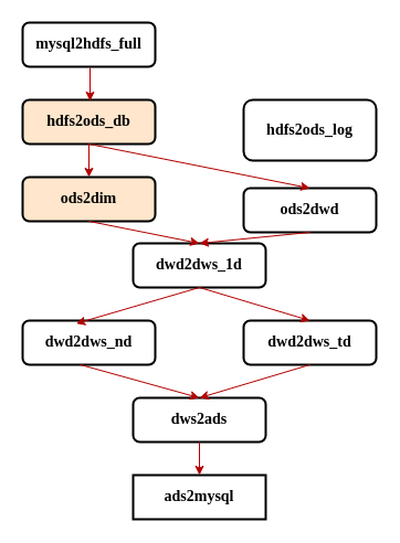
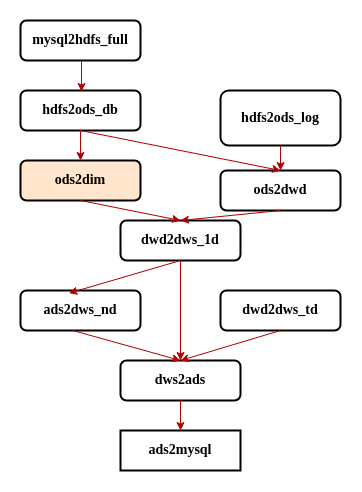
  <mxCell id="0" />
  <mxCell id="1" parent="0" />
  <mxCell id="2" value="&lt;font face=&quot;Times New Roman&quot; style=&quot;font-size: 14px;&quot;&gt;&lt;b&gt;mysql2hdfs_full&lt;/b&gt;&lt;/font&gt;" style="rounded=1;whiteSpace=wrap;html=1;strokeWidth=2;" parent="1" vertex="1"><mxGeometry x="20" y="20" width="120" height="40" as="geometry" /></mxCell>
- <mxCell id="3" value="&lt;font face=&quot;Times New Roman&quot; style=&quot;font-size: 14px;&quot;&gt;&lt;b&gt;hdfs2ods_db&lt;/b&gt;&lt;/font&gt;" style="rounded=1;whiteSpace=wrap;html=1;strokeWidth=2;fillColor=#ffe6cc;" parent="1" vertex="1"><mxGeometry x="20" y="90" width="120" height="40" as="geometry" /></mxCell>
+ <mxCell id="3" value="&lt;font face=&quot;Times New Roman&quot; style=&quot;font-size: 14px;&quot;&gt;&lt;b&gt;hdfs2ods_db&lt;/b&gt;&lt;/font&gt;" style="rounded=1;whiteSpace=wrap;html=1;strokeWidth=2;" parent="1" vertex="1"><mxGeometry x="20" y="90" width="120" height="40" as="geometry" /></mxCell>
  <mxCell id="4" value="&lt;b&gt;&lt;font style=&quot;font-size: 14px;&quot; face=&quot;Times New Roman&quot;&gt;hdfs2ods_log&lt;/font&gt;&lt;/b&gt;" style="rounded=1;whiteSpace=wrap;html=1;strokeWidth=2;" parent="1" vertex="1"><mxGeometry x="220" y="90" width="120" height="55" as="geometry" /></mxCell>
  <mxCell id="5" value="&lt;b&gt;&lt;font style=&quot;font-size: 14px;&quot; face=&quot;Times New Roman&quot;&gt;ods2dim&lt;/font&gt;&lt;/b&gt;" style="rounded=1;whiteSpace=wrap;html=1;strokeWidth=2;fillColor=#ffe6cc;" parent="1" vertex="1"><mxGeometry x="20" y="160" width="120" height="40" as="geometry" /></mxCell>
  <mxCell id="6" value="&lt;b&gt;&lt;font style=&quot;font-size: 14px;&quot; face=&quot;Times New Roman&quot;&gt;ods2dwd&lt;/font&gt;&lt;/b&gt;" style="rounded=1;whiteSpace=wrap;html=1;strokeWidth=2;" parent="1" vertex="1"><mxGeometry x="220" y="170" width="120" height="40" as="geometry" /></mxCell>
  <mxCell id="7" value="&lt;b&gt;&lt;font style=&quot;font-size: 14px;&quot; face=&quot;Times New Roman&quot;&gt;dwd2dws_1d&lt;/font&gt;&lt;/b&gt;" style="rounded=1;whiteSpace=wrap;html=1;strokeWidth=2;" parent="1" vertex="1"><mxGeometry x="120" y="220" width="120" height="40" as="geometry" /></mxCell>
- <mxCell id="8" value="&lt;b&gt;&lt;font style=&quot;font-size: 14px;&quot; face=&quot;Times New Roman&quot;&gt;dwd2dws_nd&lt;/font&gt;&lt;/b&gt;" style="rounded=1;whiteSpace=wrap;html=1;strokeWidth=2;" parent="1" vertex="1"><mxGeometry x="20" y="290" width="120" height="40" as="geometry" /></mxCell>
+ <mxCell id="8" value="&lt;b&gt;&lt;font style=&quot;font-size: 14px;&quot; face=&quot;Times New Roman&quot;&gt;ads2dws_nd&lt;/font&gt;&lt;/b&gt;" style="rounded=1;whiteSpace=wrap;html=1;strokeWidth=2;" parent="1" vertex="1"><mxGeometry x="20" y="290" width="120" height="40" as="geometry" /></mxCell>
  <mxCell id="9" value="&lt;b&gt;&lt;font style=&quot;font-size: 14px;&quot; face=&quot;Times New Roman&quot;&gt;dwd2dws_td&lt;/font&gt;&lt;/b&gt;" style="rounded=1;whiteSpace=wrap;html=1;strokeWidth=2;" parent="1" vertex="1"><mxGeometry x="220" y="290" width="120" height="40" as="geometry" /></mxCell>
  <mxCell id="10" value="&lt;b&gt;&lt;font style=&quot;font-size: 14px;&quot; face=&quot;Times New Roman&quot;&gt;dws2ads&lt;/font&gt;&lt;/b&gt;" style="rounded=1;whiteSpace=wrap;html=1;strokeWidth=2;" parent="1" vertex="1"><mxGeometry x="120" y="360" width="120" height="40" as="geometry" /></mxCell>
  <mxCell id="11" value="&lt;b&gt;&lt;font style=&quot;font-size: 14px;&quot; face=&quot;Times New Roman&quot;&gt;ads2mysql&lt;/font&gt;&lt;/b&gt;" style="whiteSpace=wrap;html=1;strokeWidth=2;rounded=0;" parent="1" vertex="1"><mxGeometry x="120" y="430" width="120" height="40" as="geometry" /></mxCell>
  <mxCell id="12" value="" style="endArrow=classic;html=1;rounded=0;exitX=0.436;exitY=1;exitDx=0;exitDy=0;exitPerimeter=0;entryX=0.5;entryY=0;entryDx=0;entryDy=0;fillColor=#e51400;strokeColor=#B20000;" parent="1" source="8" target="10" edge="1"><mxGeometry width="50" height="50" relative="1" as="geometry"><mxPoint x="350" y="170" as="sourcePoint" /><mxPoint x="400" y="120" as="targetPoint" /></mxGeometry></mxCell>
  <mxCell id="13" value="" style="endArrow=classic;html=1;rounded=0;exitX=0.5;exitY=1;exitDx=0;exitDy=0;entryX=0.5;entryY=0;entryDx=0;entryDy=0;fillColor=#e51400;strokeColor=#B20000;" parent="1" source="9" target="10" edge="1"><mxGeometry width="50" height="50" relative="1" as="geometry"><mxPoint x="350" y="170" as="sourcePoint" /><mxPoint x="400" y="120" as="targetPoint" /></mxGeometry></mxCell>
  <mxCell id="14" value="" style="endArrow=classic;html=1;rounded=0;exitX=0.5;exitY=1;exitDx=0;exitDy=0;fillColor=#e51400;strokeColor=#B20000;" parent="1" source="10" target="11" edge="1"><mxGeometry width="50" height="50" relative="1" as="geometry"><mxPoint x="320" y="390" as="sourcePoint" /><mxPoint x="370" y="340" as="targetPoint" /></mxGeometry></mxCell>
  <mxCell id="15" value="" style="endArrow=classic;html=1;rounded=0;exitX=0.5;exitY=1;exitDx=0;exitDy=0;entryX=0.5;entryY=0;entryDx=0;entryDy=0;fillColor=#e51400;strokeColor=#B20000;" parent="1" source="3" target="5" edge="1"><mxGeometry width="50" height="50" relative="1" as="geometry"><mxPoint x="270" y="350" as="sourcePoint" /><mxPoint x="320" y="300" as="targetPoint" /></mxGeometry></mxCell>
  <mxCell id="16" value="" style="endArrow=classic;html=1;rounded=0;exitX=0.5;exitY=1;exitDx=0;exitDy=0;entryX=0.5;entryY=0;entryDx=0;entryDy=0;fillColor=#e51400;strokeColor=#B20000;" parent="1" source="5" target="7" edge="1"><mxGeometry width="50" height="50" relative="1" as="geometry"><mxPoint x="270" y="350" as="sourcePoint" /><mxPoint x="320" y="300" as="targetPoint" /></mxGeometry></mxCell>
  <mxCell id="17" value="" style="endArrow=classic;html=1;rounded=0;exitX=0.5;exitY=1;exitDx=0;exitDy=0;entryX=0.5;entryY=0;entryDx=0;entryDy=0;fillColor=#e51400;strokeColor=#B20000;" parent="1" source="6" target="7" edge="1"><mxGeometry width="50" height="50" relative="1" as="geometry"><mxPoint x="270" y="350" as="sourcePoint" /><mxPoint x="320" y="300" as="targetPoint" /></mxGeometry></mxCell>
+ <mxCell id="18" value="" style="endArrow=classic;html=1;rounded=0;exitX=0.5;exitY=1;exitDx=0;exitDy=0;entryX=0.5;entryY=0;entryDx=0;entryDy=0;fillColor=#e51400;strokeColor=#B20000;" parent="1" source="4" target="6" edge="1"><mxGeometry width="50" height="50" relative="1" as="geometry"><mxPoint x="270" y="350" as="sourcePoint" /><mxPoint x="320" y="300" as="targetPoint" /></mxGeometry></mxCell>
  <mxCell id="19" value="" style="endArrow=classic;html=1;rounded=0;exitX=0.5;exitY=1;exitDx=0;exitDy=0;entryX=0.5;entryY=0;entryDx=0;entryDy=0;fillColor=#e51400;strokeColor=#B20000;" parent="1" edge="1"><mxGeometry width="50" height="50" relative="1" as="geometry"><mxPoint x="81" y="61" as="sourcePoint" /><mxPoint x="81" y="91" as="targetPoint" /></mxGeometry></mxCell>
  <mxCell id="20" value="" style="endArrow=classic;html=1;rounded=0;exitX=0.5;exitY=1;exitDx=0;exitDy=0;entryX=0.5;entryY=0;entryDx=0;entryDy=0;fillColor=#e51400;strokeColor=#B20000;" parent="1" source="3" target="6" edge="1"><mxGeometry width="50" height="50" relative="1" as="geometry"><mxPoint x="250" y="300" as="sourcePoint" /><mxPoint x="300" y="250" as="targetPoint" /></mxGeometry></mxCell>
  <mxCell id="21" value="" style="endArrow=classic;html=1;rounded=0;exitX=0.5;exitY=1;exitDx=0;exitDy=0;entryX=0.403;entryY=0.067;entryDx=0;entryDy=0;entryPerimeter=0;fillColor=#e51400;strokeColor=#B20000;" parent="1" source="7" target="8" edge="1"><mxGeometry width="50" height="50" relative="1" as="geometry"><mxPoint x="350" y="190" as="sourcePoint" /><mxPoint x="400" y="140" as="targetPoint" /></mxGeometry></mxCell>
- <mxCell id="22" value="" style="endArrow=classic;html=1;rounded=0;exitX=0.5;exitY=1;exitDx=0;exitDy=0;entryX=0.5;entryY=0;entryDx=0;entryDy=0;fillColor=#e51400;strokeColor=#B20000;" parent="1" source="7" target="9" edge="1"><mxGeometry width="50" height="50" relative="1" as="geometry"><mxPoint x="350" y="190" as="sourcePoint" /><mxPoint x="400" y="140" as="targetPoint" /></mxGeometry></mxCell>
+ <mxCell id="22" value="" style="endArrow=classic;html=1;rounded=0;exitX=0.5;exitY=1;exitDx=0;exitDy=0;fillColor=#e51400;strokeColor=#B20000;" parent="1" source="7" target="10" edge="1"><mxGeometry width="50" height="50" relative="1" as="geometry"><mxPoint x="350" y="190" as="sourcePoint" /><mxPoint x="400" y="140" as="targetPoint" /></mxGeometry></mxCell>
